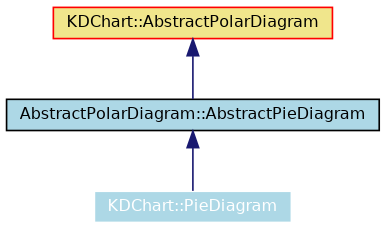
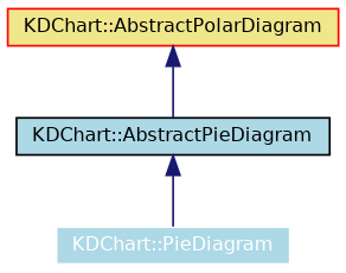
  digraph {
    node [fillcolor=lightblue fontname=Helvetica fontsize=10 shape=record style=filled]
    edge [color=midnightblue dir=back fontname=Helvetica fontsize=10 labelfontname=Helvetica labelfontsize=10 style=solid]
    n1 [color=white fontcolor=white height=0.2 label="KDChart::PieDiagram" width=0.4]
-   n2 [color=black height=0.2 label="AbstractPolarDiagram::AbstractPieDiagram" width=0.4]
+   n2 [color=black height=0.2 label="KDChart::AbstractPieDiagram" width=0.4]
    n3 [color=red height=0.2 label="KDChart::AbstractPolarDiagram" width=0.4 fillcolor=khaki]
    n2 -> n1
    n3 -> n2
  }
